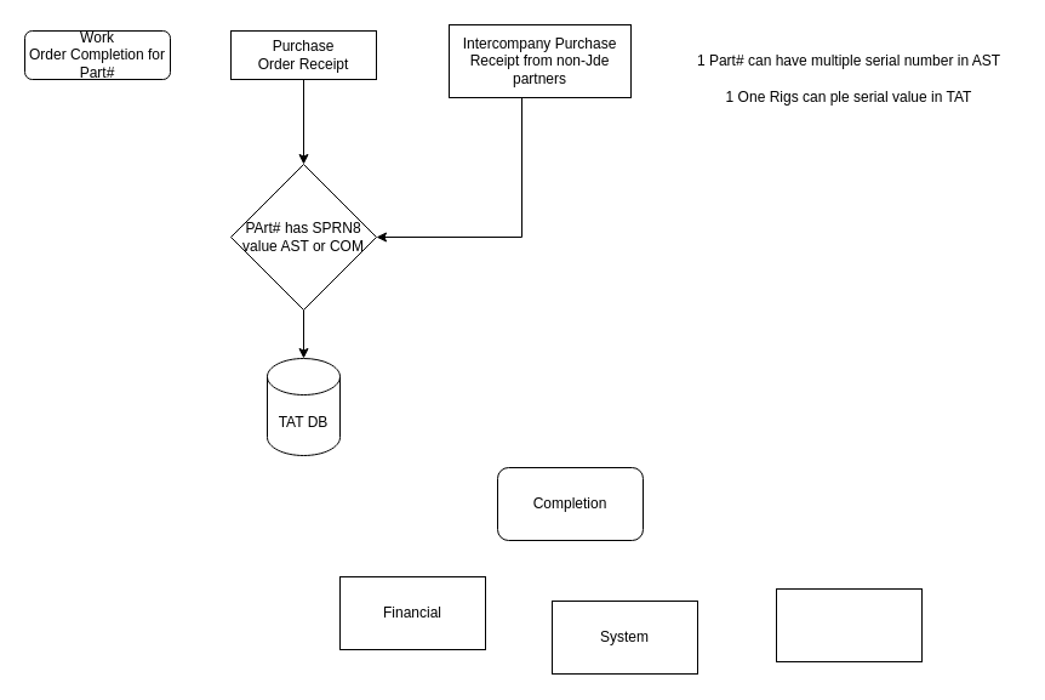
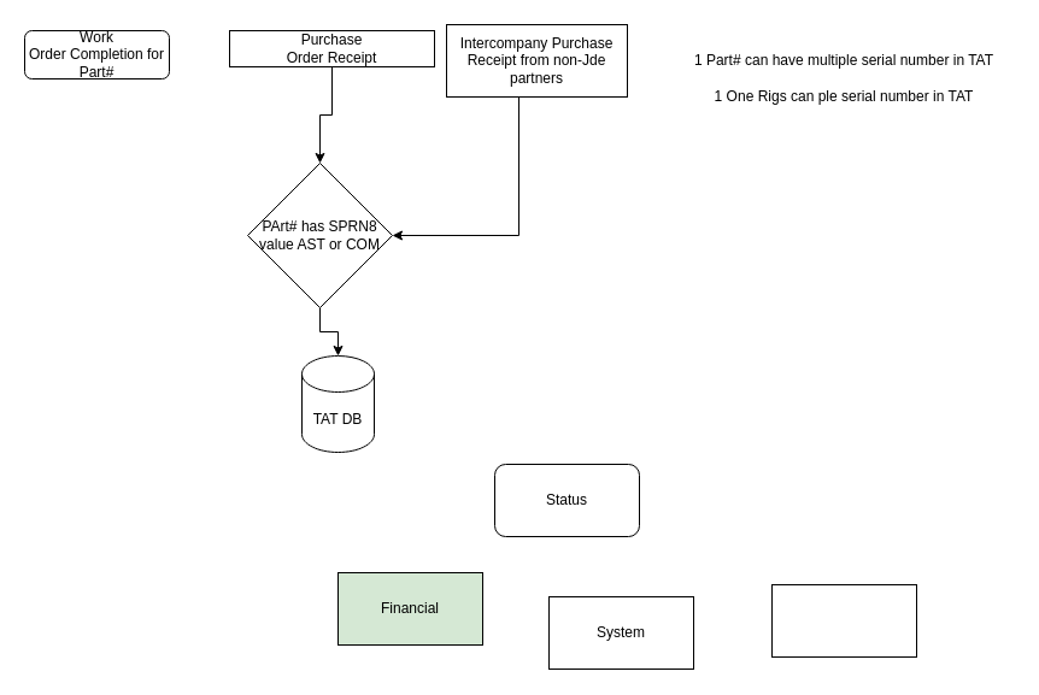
  <mxCell id="0" />
  <mxCell id="1" parent="0" />
  <mxCell id="2" value="Work&lt;br/&gt;Order Completion for Part#" style="whiteSpace=wrap;html=1;rounded=1;" vertex="1" parent="1"><mxGeometry x="20" y="25" width="120" height="40" as="geometry" /></mxCell>
  <mxCell id="3" style="edgeStyle=orthogonalEdgeStyle;rounded=0;orthogonalLoop=1;jettySize=auto;html=1;entryX=0.5;entryY=0;entryDx=0;entryDy=0;" edge="1" parent="1" source="4" target="8"><mxGeometry relative="1" as="geometry" /></mxCell>
- <mxCell id="4" value="Purchase&lt;br/&gt;Order Receipt " style="rounded=0;whiteSpace=wrap;html=1;" vertex="1" parent="1"><mxGeometry x="190" y="25" width="120" height="40" as="geometry" /></mxCell>
+ <mxCell id="4" value="Purchase&lt;br/&gt;Order Receipt " style="rounded=0;whiteSpace=wrap;html=1;" vertex="1" parent="1"><mxGeometry x="190" y="25" width="170" height="30" as="geometry" /></mxCell>
  <mxCell id="5" style="edgeStyle=orthogonalEdgeStyle;rounded=0;orthogonalLoop=1;jettySize=auto;html=1;entryX=1;entryY=0.5;entryDx=0;entryDy=0;" edge="1" parent="1" source="6" target="8"><mxGeometry relative="1" as="geometry"><Array as="points"><mxPoint x="430" y="195" /></Array></mxGeometry></mxCell>
  <mxCell id="6" value="Intercompany Purchase Receipt from non-Jde partners" style="rounded=0;whiteSpace=wrap;html=1;" vertex="1" parent="1"><mxGeometry x="370" y="20" width="150" height="60" as="geometry" /></mxCell>
  <mxCell id="7" style="edgeStyle=orthogonalEdgeStyle;rounded=0;orthogonalLoop=1;jettySize=auto;html=1;" edge="1" parent="1" source="8" target="9"><mxGeometry relative="1" as="geometry" /></mxCell>
- <mxCell id="8" value="PArt# has SPRN8 value AST or COM" style="rhombus;whiteSpace=wrap;html=1;" vertex="1" parent="1"><mxGeometry x="190" y="135" width="120" height="120" as="geometry" /></mxCell>
- <mxCell id="9" value="TAT DB" style="shape=cylinder3;whiteSpace=wrap;html=1;boundedLbl=1;backgroundOutline=1;size=15;" vertex="1" parent="1"><mxGeometry x="220" y="295" width="60" height="80" as="geometry" /></mxCell>
- <mxCell id="10" value="1 Part# can have multiple serial number in AST" style="text;html=1;strokeColor=none;fillColor=none;align=center;verticalAlign=middle;whiteSpace=wrap;rounded=0;" vertex="1" parent="1"><mxGeometry x="560" y="35" width="280" height="30" as="geometry" /></mxCell>
- <mxCell id="11" value="1 One Rigs can ple serial value in TAT" style="text;html=1;strokeColor=none;fillColor=none;align=center;verticalAlign=middle;whiteSpace=wrap;rounded=0;" vertex="1" parent="1"><mxGeometry x="560" y="65" width="280" height="30" as="geometry" /></mxCell>
- <mxCell id="12" value="Completion" style="rounded=1;whiteSpace=wrap;html=1;" vertex="1" parent="1"><mxGeometry x="410" y="385" width="120" height="60" as="geometry" /></mxCell>
- <mxCell id="13" value="Financial" style="rounded=0;whiteSpace=wrap;html=1;" vertex="1" parent="1"><mxGeometry x="280" y="475" width="120" height="60" as="geometry" /></mxCell>
+ <mxCell id="8" value="PArt# has SPRN8 value AST or COM" style="rhombus;whiteSpace=wrap;html=1;" vertex="1" parent="1"><mxGeometry x="205" y="135" width="120" height="120" as="geometry" /></mxCell>
+ <mxCell id="9" value="TAT DB" style="shape=cylinder3;whiteSpace=wrap;html=1;boundedLbl=1;backgroundOutline=1;size=15;" vertex="1" parent="1"><mxGeometry x="250" y="295" width="60" height="80" as="geometry" /></mxCell>
+ <mxCell id="10" value="1 Part# can have multiple serial number in TAT" style="text;html=1;strokeColor=none;fillColor=none;align=center;verticalAlign=middle;whiteSpace=wrap;rounded=0;" vertex="1" parent="1"><mxGeometry x="560" y="35" width="280" height="30" as="geometry" /></mxCell>
+ <mxCell id="11" value="1 One Rigs can ple serial number in TAT" style="text;html=1;strokeColor=none;fillColor=none;align=center;verticalAlign=middle;whiteSpace=wrap;rounded=0;" vertex="1" parent="1"><mxGeometry x="560" y="65" width="280" height="30" as="geometry" /></mxCell>
+ <mxCell id="12" value="Status" style="rounded=1;whiteSpace=wrap;html=1;" vertex="1" parent="1"><mxGeometry x="410" y="385" width="120" height="60" as="geometry" /></mxCell>
+ <mxCell id="13" value="Financial" style="rounded=0;whiteSpace=wrap;html=1;fillColor=#d5e8d4;" vertex="1" parent="1"><mxGeometry x="280" y="475" width="120" height="60" as="geometry" /></mxCell>
  <mxCell id="14" value="System" style="rounded=0;whiteSpace=wrap;html=1;" vertex="1" parent="1"><mxGeometry x="455" y="495" width="120" height="60" as="geometry" /></mxCell>
  <mxCell id="15" value="" style="rounded=0;whiteSpace=wrap;html=1;" vertex="1" parent="1"><mxGeometry x="640" y="485" width="120" height="60" as="geometry" /></mxCell>
